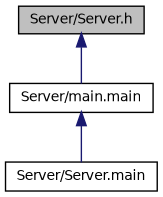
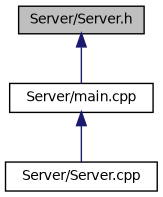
  digraph {
    node [color=black fillcolor=white fontname=Helvetica fontsize=10 shape=record style=filled]
    edge [color=midnightblue dir=back fontname=Helvetica fontsize=10 labelfontname=Helvetica labelfontsize=10 style=solid]
    n1 [fillcolor=grey75 fontcolor=black height=0.2 label="Server/Server.h" width=0.4]
-   n2 [height=0.2 label="Server/main.main" width=0.4]
-   n3 [height=0.2 label="Server/Server.main" width=0.4]
+   n2 [height=0.2 label="Server/main.cpp" width=0.4]
+   n3 [height=0.2 label="Server/Server.cpp" width=0.4]
    n1 -> n2
    n2 -> n3
  }
